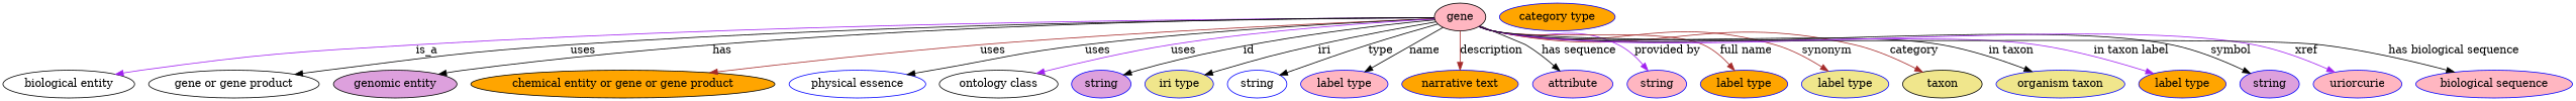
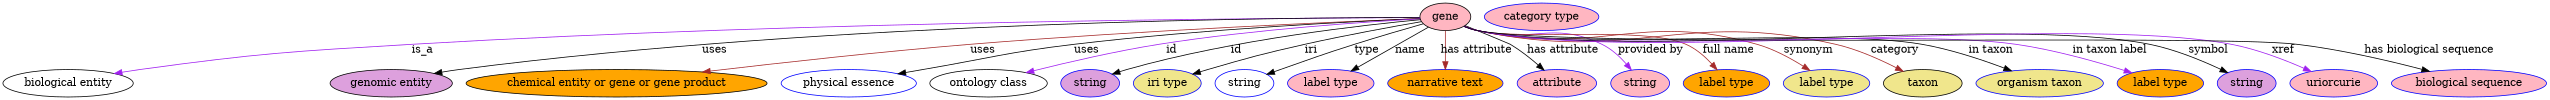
  digraph {
    node [fillcolor=lightpink style=filled color=blue]
    edge [color=black style=solid]
    n1 [height=0.5 label=gene width=0.92075 color=""]
    "biological entity" [fillcolor=white height=0.5 width=2.3651 color=""]
-   "gene or gene product" [fillcolor=white height=0.5 width=3.0692 color=""]
    "genomic entity" [fillcolor=plum height=0.5 width=2.2206 color=""]
    "chemical entity or gene or gene product" [fillcolor=orange height=0.5 width=5.4703 color=""]
    "physical essence" [fillcolor=white height=0.5 width=2.4553]
    "ontology class" [fillcolor=white height=0.5 width=2.1304 color=""]
    n8 [fillcolor=plum height=0.5 label=string width=1.0652]
    n9 [fillcolor=khaki height=0.5 label="iri type" width=1.2277]
    n10 [fillcolor=white height=0.5 label=string width=1.0652]
    n11 [height=0.5 label="label type" width=1.5707]
    n12 [fillcolor=orange height=0.5 label="narrative text" width=2.0943]
    n13 [height=0.5 label=attribute width=1.4443]
    n14 [height=0.5 label=string width=1.0652]
    n15 [fillcolor=orange height=0.5 label="label type" width=1.5707]
    n16 [fillcolor=khaki height=0.5 label="label type" width=1.5707]
    n17 [fillcolor=khaki height=0.5 label=taxon width=1.4263 color=""]
    n18 [fillcolor=khaki height=0.5 label="organism taxon" width=2.3109]
    n19 [fillcolor=orange height=0.5 label="label type" width=1.5707]
    n20 [fillcolor=plum height=0.5 label=string width=1.0652]
    n21 [height=0.5 label=uriorcurie width=1.5887]
    n22 [height=0.5 label="biological sequence" width=2.8164]
-   n23 [fillcolor=orange height=0.5 label="category type" width=2.0762]
+   n23 [height=0.5 label="category type" width=2.0762]
    n1 -> "biological entity" [color=purple label=is_a style=""]
-   n1 -> "gene or gene product" [label=uses style=""]
-   n1 -> "genomic entity" [label=has style=""]
+   n1 -> "genomic entity" [label=uses style=""]
    n1 -> "chemical entity or gene or gene product" [color=brown label=uses style=""]
    n1 -> "physical essence" [label=uses style=""]
-   n1 -> "ontology class" [color=purple label=uses style=""]
+   n1 -> "ontology class" [color=purple label=id style=""]
    n1 -> n8 [label=id]
    n1 -> n9 [label=iri]
    n1 -> n10 [label=type]
    n1 -> n11 [label=name]
-   n1 -> n12 [color=brown label=description]
-   n1 -> n13 [label="has sequence"]
+   n1 -> n12 [color=brown label="has attribute"]
+   n1 -> n13 [label="has attribute"]
    n1 -> n14 [color=purple label="provided by"]
    n1 -> n15 [color=brown label="full name"]
    n1 -> n16 [color=brown label=synonym]
    n1 -> n17 [color=brown label=category]
    n1 -> n18 [label="in taxon"]
    n1 -> n19 [color=purple label="in taxon label"]
    n1 -> n20 [label=symbol]
    n1 -> n21 [color=purple label=xref]
    n1 -> n22 [label="has biological sequence"]
  }
